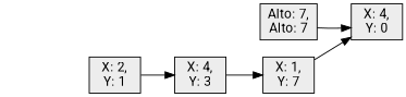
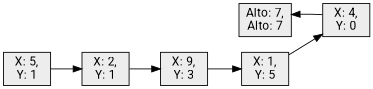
  digraph {
    fontname=Roboto
    rankdir=LR
    node [color=black fillcolor=gray93 fontname=Roboto shape=box style=filled]
    edge [fontname=Roboto]
    n1 [label="Alto: 7,\nAlto: 7"]
    n2 [label="X: 4,\nY: 0"]
-   n3 [label="X: 1,\nY: 7"]
-   n4 [label="X: 4,\nY: 3"]
+   n3 [label="X: 1,\nY: 5"]
+   n4 [label="X: 9,\nY: 3"]
    n5 [label="X: 2,\nY: 1"]
-   n1 -> n2
+   n6 [label="X: 5,\nY: 1"]
+   n2 -> n1
    n3 -> n2
    n4 -> n3
    n5 -> n4
+   n6 -> n5
  }
